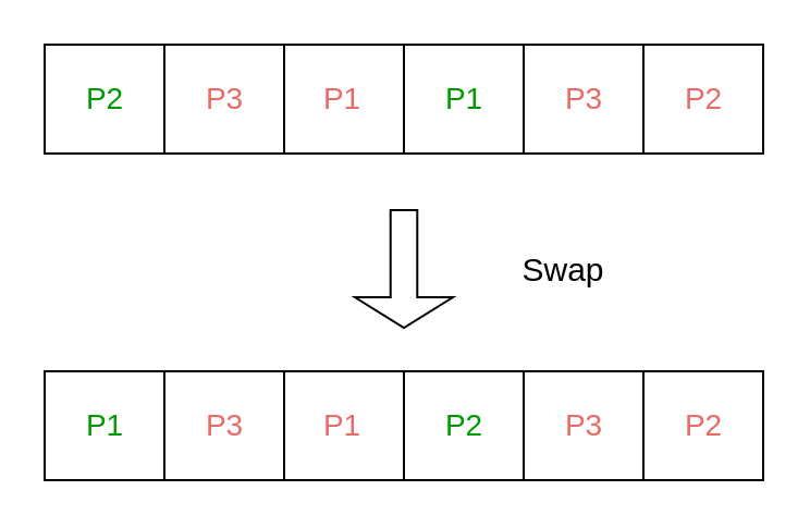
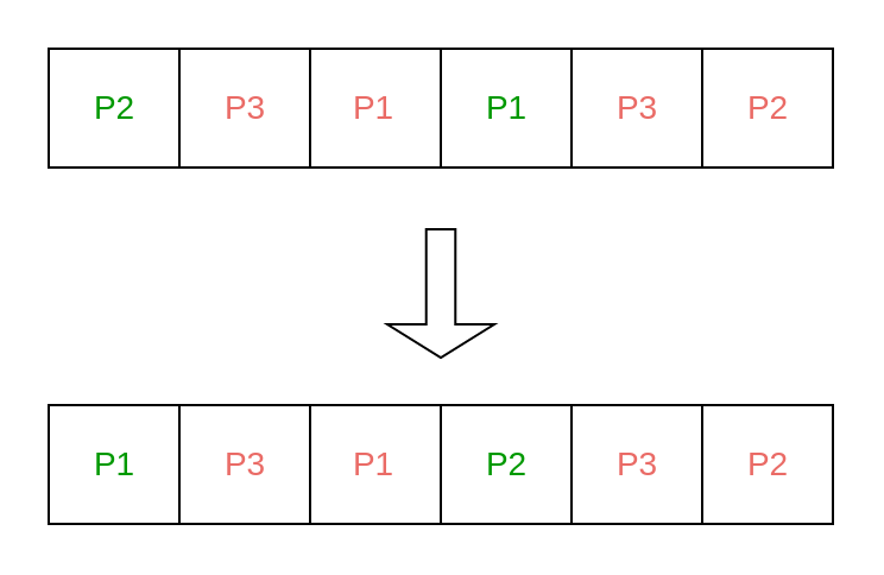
  <mxCell id="0" />
  <mxCell id="1" parent="0" />
  <mxCell id="2" value="" style="shape=process;whiteSpace=wrap;html=1;backgroundOutline=1;size=0.5;" parent="1" vertex="1"><mxGeometry x="20" y="20" width="110" height="50" as="geometry" /></mxCell>
  <mxCell id="3" value="" style="shape=process;whiteSpace=wrap;html=1;backgroundOutline=1;size=0.5;align=center;" parent="1" vertex="1"><mxGeometry x="130" y="20" width="110" height="50" as="geometry" /></mxCell>
  <mxCell id="4" value="" style="shape=process;whiteSpace=wrap;html=1;backgroundOutline=1;size=0.5;" parent="1" vertex="1"><mxGeometry x="240" y="20" width="110" height="50" as="geometry" /></mxCell>
  <mxCell id="5" value="" style="shape=singleArrow;direction=south;whiteSpace=wrap;html=1;arrowWidth=0.273;arrowSize=0.259;" parent="1" vertex="1"><mxGeometry x="162.5" y="96" width="45" height="54" as="geometry" /></mxCell>
  <mxCell id="6" value="&lt;font color=&quot;#009900&quot; style=&quot;font-size: 14px;&quot;&gt;P2&lt;/font&gt;" style="text;html=1;strokeColor=none;fillColor=none;align=center;verticalAlign=middle;whiteSpace=wrap;rounded=0;" parent="1" vertex="1"><mxGeometry x="23" y="20" width="50" height="50" as="geometry" /></mxCell>
  <mxCell id="7" value="&lt;font color=&quot;#ea6b66&quot; style=&quot;font-size: 14px;&quot;&gt;P3&lt;/font&gt;" style="text;html=1;strokeColor=none;fillColor=none;align=center;verticalAlign=middle;whiteSpace=wrap;rounded=0;" parent="1" vertex="1"><mxGeometry x="78" y="20" width="50" height="50" as="geometry" /></mxCell>
  <mxCell id="8" value="&lt;font style=&quot;font-size: 14px;&quot; color=&quot;#ea6b66&quot;&gt;P1&lt;/font&gt;" style="text;html=1;strokeColor=none;fillColor=none;align=center;verticalAlign=middle;whiteSpace=wrap;rounded=0;" parent="1" vertex="1"><mxGeometry x="132" y="20" width="50" height="50" as="geometry" /></mxCell>
  <mxCell id="9" value="&lt;font color=&quot;#009900&quot; style=&quot;font-size: 14px;&quot;&gt;P1&lt;/font&gt;" style="text;html=1;strokeColor=none;fillColor=none;align=center;verticalAlign=middle;whiteSpace=wrap;rounded=0;" parent="1" vertex="1"><mxGeometry x="188" y="20" width="50" height="50" as="geometry" /></mxCell>
  <mxCell id="10" value="&lt;font color=&quot;#ea6b66&quot; style=&quot;font-size: 14px;&quot;&gt;P3&lt;/font&gt;" style="text;html=1;strokeColor=none;fillColor=none;align=center;verticalAlign=middle;whiteSpace=wrap;rounded=0;" parent="1" vertex="1"><mxGeometry x="243" y="20" width="50" height="50" as="geometry" /></mxCell>
  <mxCell id="11" value="&lt;font style=&quot;font-size: 14px;&quot; color=&quot;#ea6b66&quot;&gt;P2&lt;/font&gt;" style="text;html=1;strokeColor=none;fillColor=none;align=center;verticalAlign=middle;whiteSpace=wrap;rounded=0;" parent="1" vertex="1"><mxGeometry x="298" y="20" width="50" height="50" as="geometry" /></mxCell>
- <mxCell id="12" value="&lt;font style=&quot;font-size: 15px;&quot;&gt;Swap&lt;/font&gt;" style="text;html=1;strokeColor=none;fillColor=none;align=center;verticalAlign=middle;whiteSpace=wrap;rounded=0;" parent="1" vertex="1"><mxGeometry x="207.5" y="108" width="100.5" height="30" as="geometry" /></mxCell>
  <mxCell id="13" value="" style="shape=process;whiteSpace=wrap;html=1;backgroundOutline=1;size=0.5;" parent="1" vertex="1"><mxGeometry x="20" y="170" width="110" height="50" as="geometry" /></mxCell>
  <mxCell id="14" value="" style="shape=process;whiteSpace=wrap;html=1;backgroundOutline=1;size=0.5;align=center;" parent="1" vertex="1"><mxGeometry x="130" y="170" width="110" height="50" as="geometry" /></mxCell>
  <mxCell id="15" value="" style="shape=process;whiteSpace=wrap;html=1;backgroundOutline=1;size=0.5;" parent="1" vertex="1"><mxGeometry x="240" y="170" width="110" height="50" as="geometry" /></mxCell>
  <mxCell id="16" value="&lt;font color=&quot;#009900&quot; style=&quot;font-size: 14px;&quot;&gt;P1&lt;/font&gt;" style="text;html=1;strokeColor=none;fillColor=none;align=center;verticalAlign=middle;whiteSpace=wrap;rounded=0;" parent="1" vertex="1"><mxGeometry x="23" y="170" width="50" height="50" as="geometry" /></mxCell>
  <mxCell id="17" value="&lt;font style=&quot;font-size: 14px;&quot; color=&quot;#ea6b66&quot;&gt;P3&lt;/font&gt;" style="text;html=1;strokeColor=none;fillColor=none;align=center;verticalAlign=middle;whiteSpace=wrap;rounded=0;" parent="1" vertex="1"><mxGeometry x="78" y="170" width="50" height="50" as="geometry" /></mxCell>
  <mxCell id="18" value="&lt;font style=&quot;font-size: 14px;&quot; color=&quot;#ea6b66&quot;&gt;P1&lt;/font&gt;" style="text;html=1;strokeColor=none;fillColor=none;align=center;verticalAlign=middle;whiteSpace=wrap;rounded=0;" parent="1" vertex="1"><mxGeometry x="132" y="170" width="50" height="50" as="geometry" /></mxCell>
  <mxCell id="19" value="&lt;font color=&quot;#009900&quot; style=&quot;font-size: 14px;&quot;&gt;P2&lt;/font&gt;" style="text;html=1;strokeColor=none;fillColor=none;align=center;verticalAlign=middle;whiteSpace=wrap;rounded=0;" parent="1" vertex="1"><mxGeometry x="188" y="170" width="50" height="50" as="geometry" /></mxCell>
  <mxCell id="20" value="&lt;font color=&quot;#ea6b66&quot; style=&quot;font-size: 14px;&quot;&gt;P3&lt;/font&gt;" style="text;html=1;strokeColor=none;fillColor=none;align=center;verticalAlign=middle;whiteSpace=wrap;rounded=0;" parent="1" vertex="1"><mxGeometry x="243" y="170" width="50" height="50" as="geometry" /></mxCell>
  <mxCell id="21" value="&lt;font style=&quot;font-size: 14px;&quot; color=&quot;#ea6b66&quot;&gt;P2&lt;/font&gt;" style="text;html=1;strokeColor=none;fillColor=none;align=center;verticalAlign=middle;whiteSpace=wrap;rounded=0;" parent="1" vertex="1"><mxGeometry x="298" y="170" width="50" height="50" as="geometry" /></mxCell>
